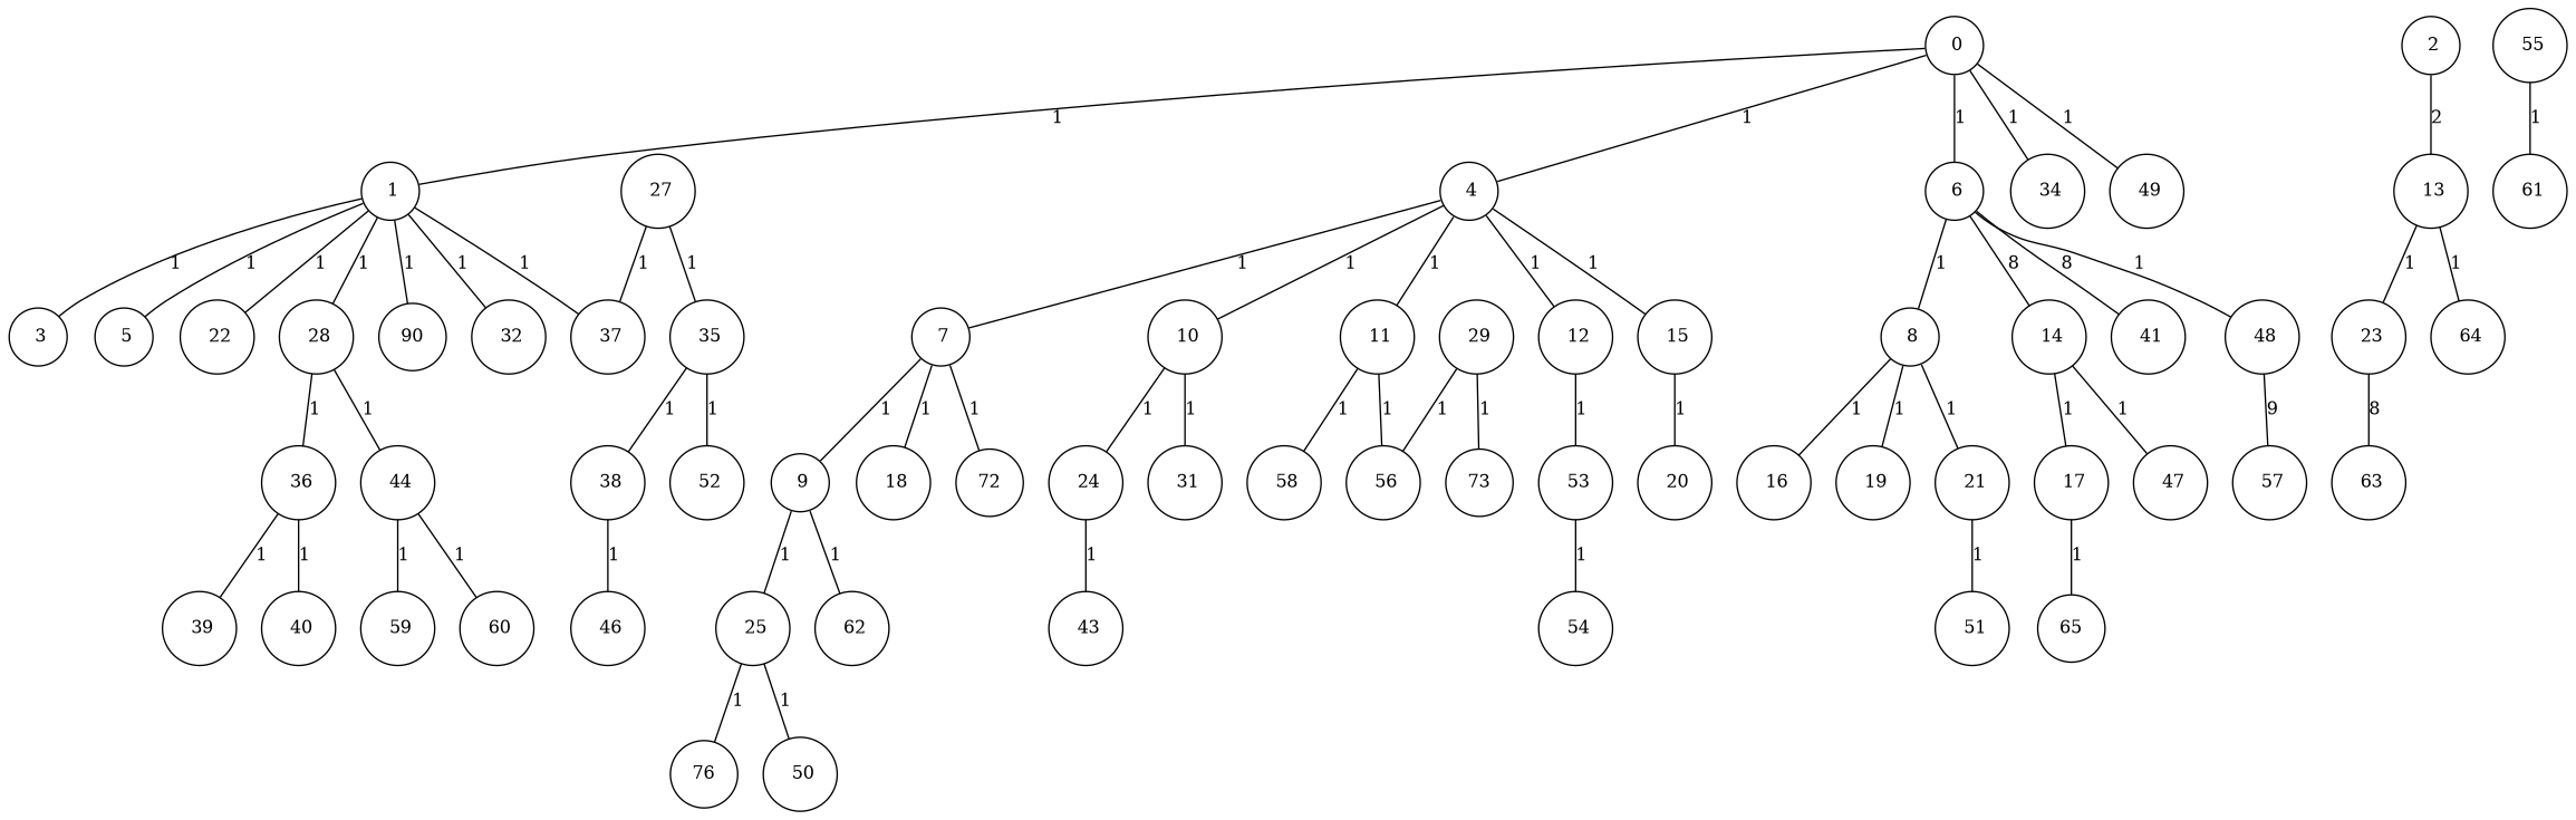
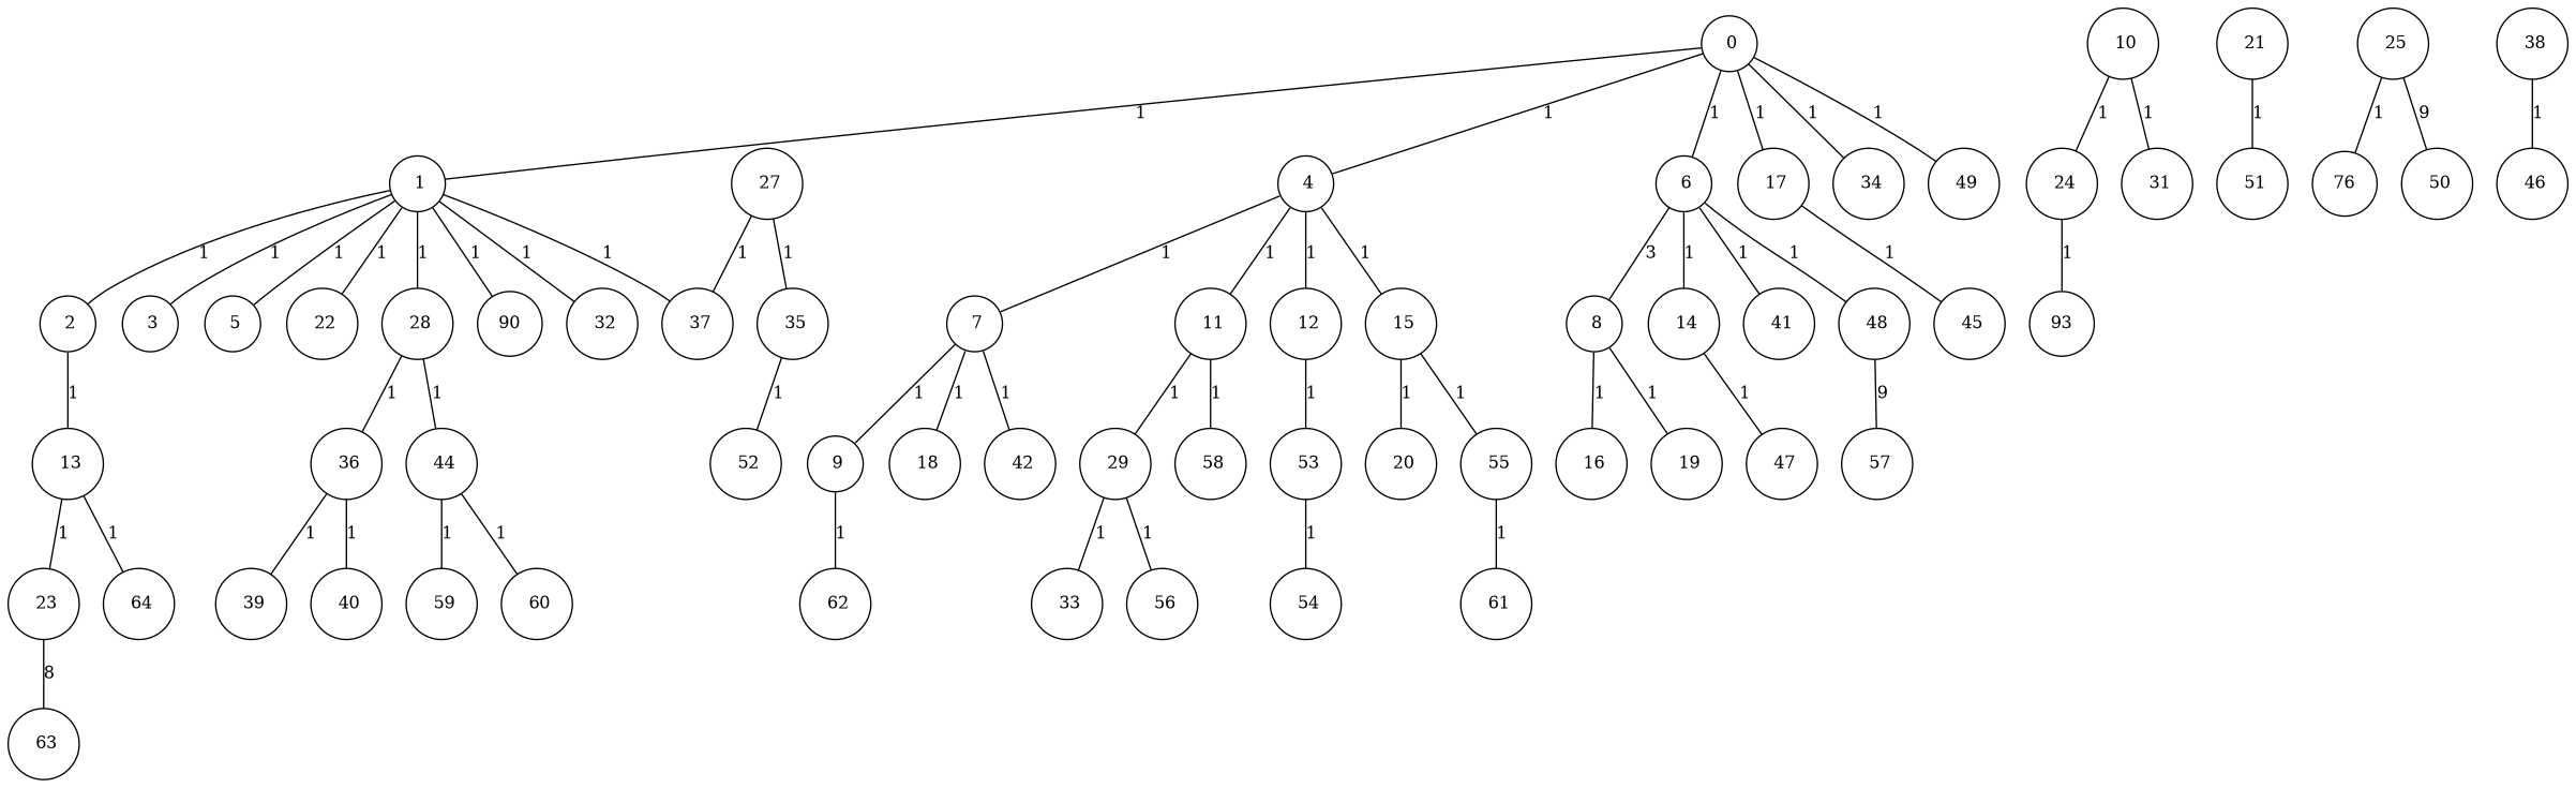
  graph {
    fixedsize="true;"
    node [color=black fontsize=12 hight=.12 shape=circle]
    edge [fontsize=12]
    n1 [label=" 0" width=.12]
    n2 [label=" 1" width=.12]
    n3 [label=" 4" width=.12]
    n4 [label=" 6" width=.12]
    n5 [label=" 17" width=.12]
    n6 [label=" 34" width=.12]
    n7 [label=" 49" width=.12]
    n8 [label=" 2" width=.12]
    n9 [label=" 3" width=.12]
    n10 [label=" 5" width=.12]
    n11 [label=" 22" width=.12]
    n12 [label=" 28" width=.12]
    n13 [label=90 width=.12]
    n14 [label=" 32" width=.12]
    n15 [label=" 37" width=.12]
    n16 [label=" 7" width=.12]
    n17 [label=" 10" width=.12]
    n18 [label=" 11" width=.12]
    n19 [label=" 12" width=.12]
    n20 [label=" 15" width=.12]
    n21 [label=" 8" width=.12]
    n22 [label=" 14" width=.12]
    n23 [label=" 41" width=.12]
    n24 [label=" 48" width=.12]
-   n25 [label=65 width=.12]
+   n25 [label=" 45" width=.12]
    n26 [label=" 13" width=.12]
    n27 [label=" 27" width=.12]
    n28 [label=" 35" width=.12]
    n29 [label=" 36" width=.12]
    n30 [label=" 44" width=.12]
    n31 [label=" 23" width=.12]
    n32 [label=" 64" width=.12]
    n33 [label=" 9" width=.12]
    n34 [label=" 18" width=.12]
-   n35 [label=72 width=.12]
+   n35 [label=" 42" width=.12]
    n36 [label=" 24" width=.12]
    n37 [label=" 31" width=.12]
    n38 [label=" 29" width=.12]
    n39 [label=" 58" width=.12]
    n40 [label=" 53" width=.12]
    n41 [label=" 20" width=.12]
    n42 [label=" 55" width=.12]
    n43 [label=" 16" width=.12]
    n44 [label=" 19" width=.12]
    n45 [label=" 21" width=.12]
    n46 [label=" 47" width=.12]
    n47 [label=" 57" width=.12]
    n48 [label=" 25" width=.12]
    n49 [label=" 62" width=.12]
    n50 [label=" 51" width=.12]
    n51 [label=76 width=.12]
    n52 [label=" 50" width=.12]
-   n53 [label=" 43" width=.12]
-   n54 [label=73 width=.12]
+   n53 [label=93 width=.12]
+   n54 [label=" 33" width=.12]
    n55 [label=" 56" width=.12]
    n56 [label=" 54" width=.12]
    n57 [label=" 63" width=.12]
    n58 [label=" 61" width=.12]
    n59 [label=" 38" width=.12]
    n60 [label=" 52" width=.12]
    n61 [label=" 39" width=.12]
    n62 [label=" 40" width=.12]
    n63 [label=" 59" width=.12]
    n64 [label=" 60" width=.12]
    n65 [label=" 46" width=.12]
    n1 -- n2 [label=1]
    n1 -- n3 [label=1]
    n1 -- n4 [label=1]
-   n22 -- n5 [label=1]
+   n1 -- n5 [label=1]
    n1 -- n6 [label=1]
    n1 -- n7 [label=1]
+   n2 -- n8 [label=1]
    n2 -- n9 [label=1]
    n2 -- n10 [label=1]
    n2 -- n11 [label=1]
    n2 -- n12 [label=1]
    n2 -- n13 [label=1]
    n2 -- n14 [label=1]
    n2 -- n15 [label=1]
    n3 -- n16 [label=1]
-   n3 -- n17 [label=1]
    n3 -- n18 [label=1]
    n3 -- n19 [label=1]
    n3 -- n20 [label=1]
-   n4 -- n21 [label=1]
-   n4 -- n22 [label=8]
-   n4 -- n23 [label=8]
+   n4 -- n21 [label=3]
+   n4 -- n22 [label=1]
+   n4 -- n23 [label=1]
    n4 -- n24 [label=1]
    n5 -- n25 [label=1]
-   n8 -- n26 [label=2]
+   n8 -- n26 [label=1]
    n12 -- n29 [label=1]
    n12 -- n30 [label=1]
    n16 -- n33 [label=1]
    n16 -- n34 [label=1]
    n16 -- n35 [label=1]
    n17 -- n36 [label=1]
    n17 -- n37 [label=1]
-   n18 -- n55 [label=1]
+   n18 -- n38 [label=1]
    n18 -- n39 [label=1]
    n19 -- n40 [label=1]
    n20 -- n41 [label=1]
+   n20 -- n42 [label=1]
    n21 -- n43 [label=1]
    n21 -- n44 [label=1]
-   n21 -- n45 [label=1]
    n22 -- n46 [label=1]
    n24 -- n47 [label=9]
    n26 -- n31 [label=1]
    n26 -- n32 [label=1]
    n27 -- n15 [label=1]
    n27 -- n28 [label=1]
-   n28 -- n59 [label=1]
    n28 -- n60 [label=1]
    n29 -- n61 [label=1]
    n29 -- n62 [label=1]
    n30 -- n63 [label=1]
    n30 -- n64 [label=1]
    n31 -- n57 [label=8]
-   n33 -- n48 [label=1]
    n33 -- n49 [label=1]
    n36 -- n53 [label=1]
    n38 -- n54 [label=1]
    n38 -- n55 [label=1]
    n40 -- n56 [label=1]
    n42 -- n58 [label=1]
    n45 -- n50 [label=1]
    n48 -- n51 [label=1]
-   n48 -- n52 [label=1]
+   n48 -- n52 [label=9]
    n59 -- n65 [label=1]
  }
